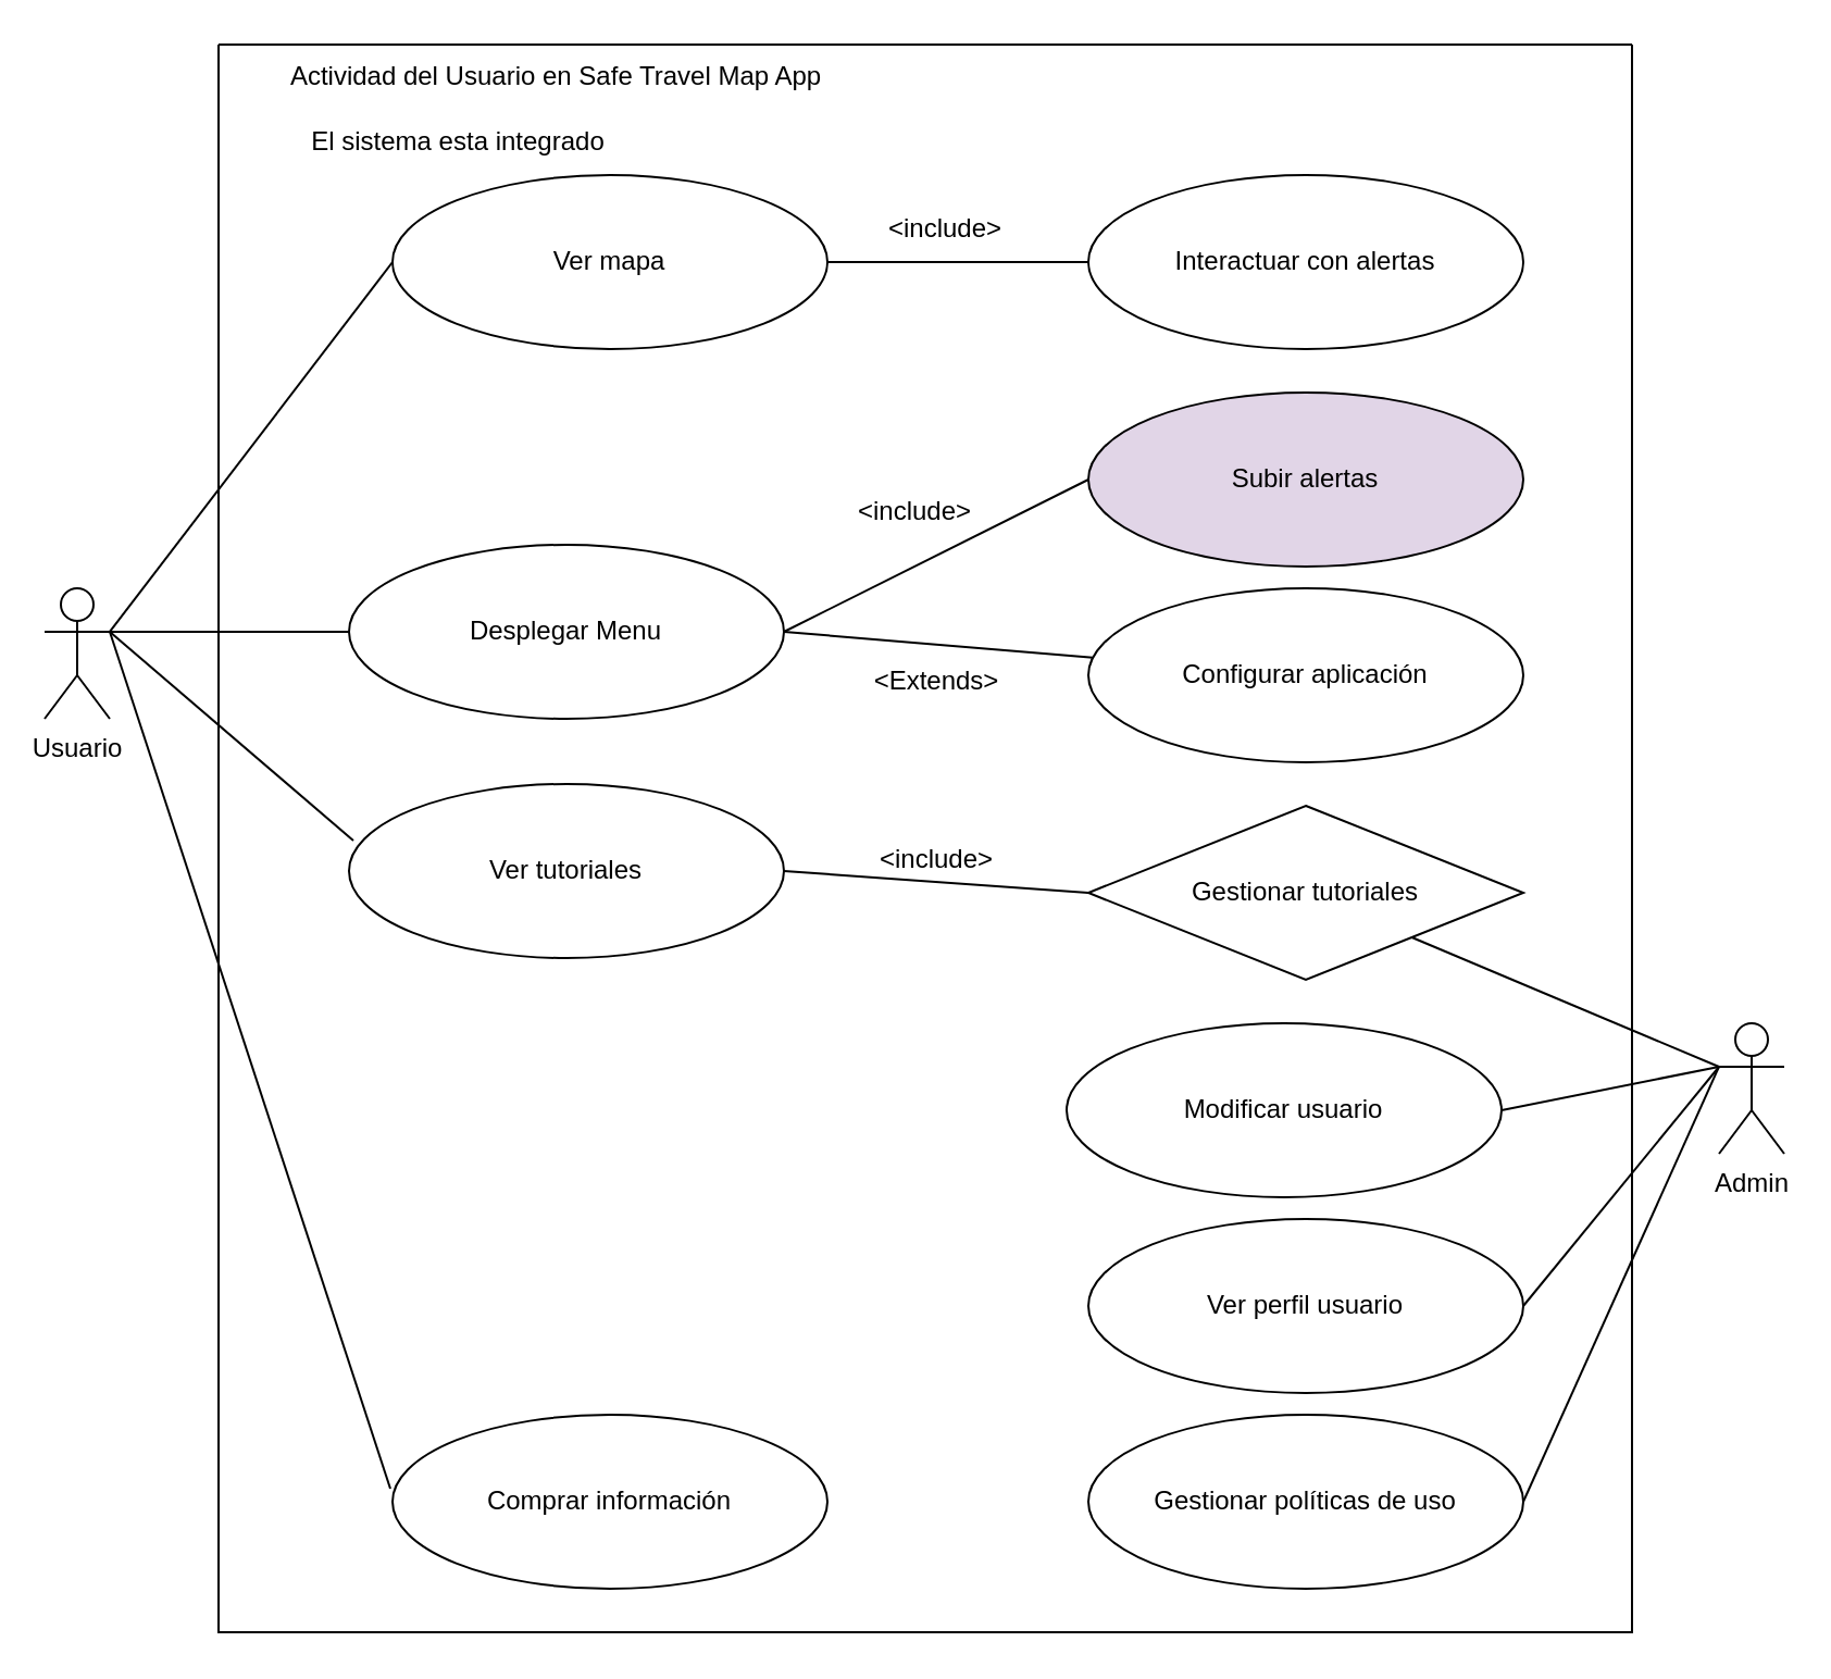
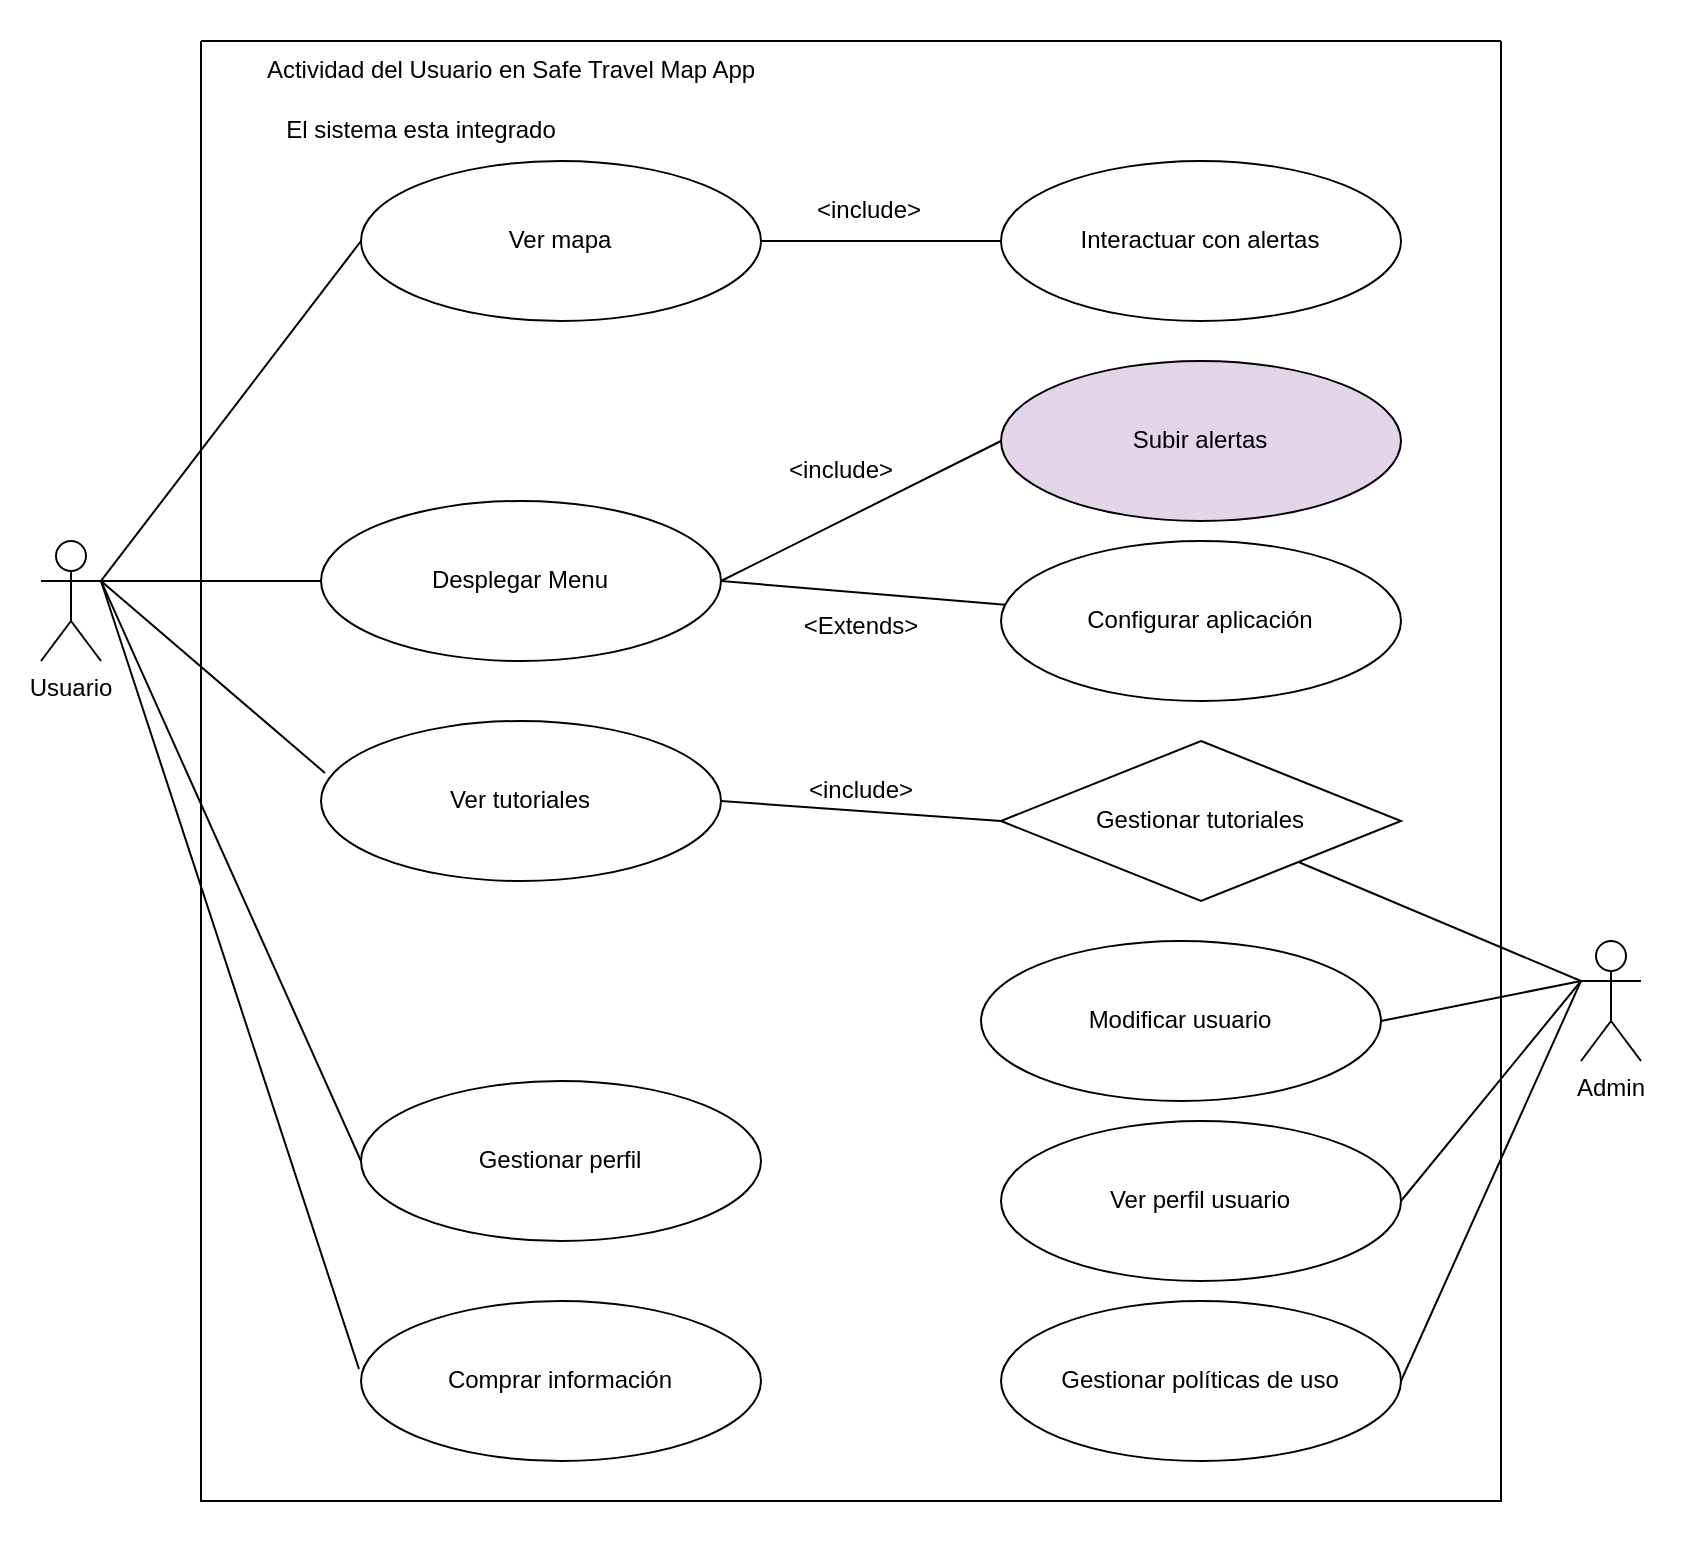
  <mxCell id="0" />
  <mxCell id="1" parent="0" />
  <mxCell id="2" value="Admin" style="shape=umlActor;verticalLabelPosition=bottom;verticalAlign=top;html=1;outlineConnect=0;" parent="1" vertex="1"><mxGeometry x="790" y="470" width="30" height="60" as="geometry" /></mxCell>
  <mxCell id="3" value="Ver mapa" style="ellipse;whiteSpace=wrap;html=1;" parent="1" vertex="1"><mxGeometry x="180" y="80" width="200" height="80" as="geometry" /></mxCell>
  <mxCell id="4" value="Desplegar Menu" style="ellipse;whiteSpace=wrap;html=1;" parent="1" vertex="1"><mxGeometry x="160" y="250" width="200" height="80" as="geometry" /></mxCell>
  <mxCell id="5" value="Interactuar con alertas" style="ellipse;whiteSpace=wrap;html=1;" parent="1" vertex="1"><mxGeometry x="500" y="80" width="200" height="80" as="geometry" /></mxCell>
  <mxCell id="6" value="" style="endArrow=none;html=1;rounded=0;exitX=1;exitY=0.333;exitDx=0;exitDy=0;exitPerimeter=0;entryX=0;entryY=0.5;entryDx=0;entryDy=0;" parent="1" source="31" target="3" edge="1"><mxGeometry width="50" height="50" relative="1" as="geometry"><mxPoint x="410" y="470" as="sourcePoint" /><mxPoint x="460" y="420" as="targetPoint" /></mxGeometry></mxCell>
  <mxCell id="7" value="" style="endArrow=none;html=1;rounded=0;exitX=1;exitY=0.5;exitDx=0;exitDy=0;" parent="1" source="3" target="5" edge="1"><mxGeometry width="50" height="50" relative="1" as="geometry"><mxPoint x="410" y="470" as="sourcePoint" /><mxPoint x="460" y="420" as="targetPoint" /></mxGeometry></mxCell>
  <mxCell id="8" value="" style="endArrow=none;html=1;rounded=0;exitX=1;exitY=0.333;exitDx=0;exitDy=0;exitPerimeter=0;entryX=0;entryY=0.5;entryDx=0;entryDy=0;" parent="1" source="31" target="4" edge="1"><mxGeometry width="50" height="50" relative="1" as="geometry"><mxPoint x="410" y="470" as="sourcePoint" /><mxPoint x="460" y="420" as="targetPoint" /></mxGeometry></mxCell>
  <mxCell id="9" value="" style="endArrow=none;html=1;rounded=0;entryX=-0.005;entryY=0.425;entryDx=0;entryDy=0;entryPerimeter=0;exitX=1;exitY=0.333;exitDx=0;exitDy=0;exitPerimeter=0;" parent="1" source="31" target="26" edge="1"><mxGeometry width="50" height="50" relative="1" as="geometry"><mxPoint x="40" y="290" as="sourcePoint" /><mxPoint x="460" y="420" as="targetPoint" /></mxGeometry></mxCell>
  <mxCell id="10" value="" style="endArrow=none;html=1;rounded=0;entryX=0;entryY=0.333;entryDx=0;entryDy=0;entryPerimeter=0;exitX=1;exitY=0.5;exitDx=0;exitDy=0;" parent="1" source="30" target="2" edge="1"><mxGeometry width="50" height="50" relative="1" as="geometry"><mxPoint x="410" y="470" as="sourcePoint" /><mxPoint x="460" y="420" as="targetPoint" /></mxGeometry></mxCell>
  <mxCell id="11" value="" style="endArrow=none;html=1;rounded=0;entryX=0;entryY=0.333;entryDx=0;entryDy=0;entryPerimeter=0;exitX=1;exitY=0.5;exitDx=0;exitDy=0;" parent="1" source="23" target="2" edge="1"><mxGeometry width="50" height="50" relative="1" as="geometry"><mxPoint x="410" y="470" as="sourcePoint" /><mxPoint x="460" y="420" as="targetPoint" /></mxGeometry></mxCell>
  <mxCell id="12" value="&amp;lt;include&amp;gt;" style="text;html=1;align=center;verticalAlign=middle;resizable=0;points=[];autosize=1;strokeColor=none;fillColor=none;" parent="1" vertex="1"><mxGeometry x="394" y="90" width="80" height="30" as="geometry" /></mxCell>
  <mxCell id="13" value="Subir alertas" style="ellipse;whiteSpace=wrap;html=1;fillColor=#e1d5e7;" parent="1" vertex="1"><mxGeometry x="500" y="180" width="200" height="80" as="geometry" /></mxCell>
  <mxCell id="14" value="Configurar aplicación" style="ellipse;whiteSpace=wrap;html=1;" parent="1" vertex="1"><mxGeometry x="500" y="270" width="200" height="80" as="geometry" /></mxCell>
  <mxCell id="15" value="" style="endArrow=none;html=1;rounded=0;exitX=1;exitY=0.5;exitDx=0;exitDy=0;entryX=0;entryY=0.5;entryDx=0;entryDy=0;" parent="1" source="4" target="13" edge="1"><mxGeometry width="50" height="50" relative="1" as="geometry"><mxPoint x="410" y="440" as="sourcePoint" /><mxPoint x="460" y="390" as="targetPoint" /></mxGeometry></mxCell>
  <mxCell id="16" value="" style="endArrow=none;html=1;rounded=0;exitX=1;exitY=0.5;exitDx=0;exitDy=0;" parent="1" source="4" target="14" edge="1"><mxGeometry width="50" height="50" relative="1" as="geometry"><mxPoint x="410" y="440" as="sourcePoint" /><mxPoint x="460" y="390" as="targetPoint" /></mxGeometry></mxCell>
  <mxCell id="17" value="&amp;lt;include&amp;gt;" style="text;html=1;align=center;verticalAlign=middle;resizable=0;points=[];autosize=1;strokeColor=none;fillColor=none;" parent="1" vertex="1"><mxGeometry x="380" y="220" width="80" height="30" as="geometry" /></mxCell>
  <mxCell id="18" value="&amp;lt;Extends&amp;gt;" style="text;html=1;align=center;verticalAlign=middle;resizable=0;points=[];autosize=1;strokeColor=none;fillColor=none;" parent="1" vertex="1"><mxGeometry x="390" y="298" width="80" height="30" as="geometry" /></mxCell>
  <mxCell id="19" value="" style="swimlane;startSize=0;" parent="1" vertex="1"><mxGeometry x="100" y="20" width="650" height="730" as="geometry" /></mxCell>
  <mxCell id="20" value="El sistema esta integrado" style="text;html=1;align=center;verticalAlign=middle;resizable=0;points=[];autosize=1;strokeColor=none;fillColor=none;" parent="19" vertex="1"><mxGeometry x="30" y="30" width="160" height="30" as="geometry" /></mxCell>
  <mxCell id="21" value="Actividad del Usuario en Safe Travel Map App" style="text;html=1;align=center;verticalAlign=middle;resizable=0;points=[];autosize=1;strokeColor=none;fillColor=none;" parent="19" vertex="1"><mxGeometry x="20" width="270" height="30" as="geometry" /></mxCell>
+ <mxCell id="22" value="Gestionar perfil" style="ellipse;whiteSpace=wrap;html=1;" parent="19" vertex="1"><mxGeometry x="80" y="520" width="200" height="80" as="geometry" /></mxCell>
  <mxCell id="23" value="Gestionar políticas de uso" style="ellipse;whiteSpace=wrap;html=1;" parent="19" vertex="1"><mxGeometry x="400" y="630" width="200" height="80" as="geometry" /></mxCell>
  <mxCell id="24" value="Ver perfil usuario" style="ellipse;whiteSpace=wrap;html=1;" parent="19" vertex="1"><mxGeometry x="400" y="540" width="200" height="80" as="geometry" /></mxCell>
  <mxCell id="25" value="Gestionar tutoriales" style="rhombus;whiteSpace=wrap;html=1;" vertex="1" parent="19"><mxGeometry x="400" y="350" width="200" height="80" as="geometry" /></mxCell>
  <mxCell id="26" value="Comprar&amp;nbsp;información " style="ellipse;whiteSpace=wrap;html=1;" parent="19" vertex="1"><mxGeometry x="80" y="630" width="200" height="80" as="geometry" /></mxCell>
  <mxCell id="27" value="Ver tutoriales" style="ellipse;whiteSpace=wrap;html=1;" vertex="1" parent="19"><mxGeometry x="60" y="340" width="200" height="80" as="geometry" /></mxCell>
  <mxCell id="28" value="" style="endArrow=none;html=1;rounded=0;entryX=0;entryY=0.5;entryDx=0;entryDy=0;exitX=1;exitY=0.5;exitDx=0;exitDy=0;" edge="1" parent="19" source="27" target="25"><mxGeometry width="50" height="50" relative="1" as="geometry"><mxPoint x="268" y="370" as="sourcePoint" /><mxPoint x="390" y="446" as="targetPoint" /></mxGeometry></mxCell>
  <mxCell id="29" value="&amp;lt;include&amp;gt;" style="text;html=1;align=center;verticalAlign=middle;resizable=0;points=[];autosize=1;strokeColor=none;fillColor=none;" vertex="1" parent="19"><mxGeometry x="290" y="360" width="80" height="30" as="geometry" /></mxCell>
  <mxCell id="30" value="Modificar usuario" style="ellipse;whiteSpace=wrap;html=1;" parent="19" vertex="1"><mxGeometry x="390" y="450" width="200" height="80" as="geometry" /></mxCell>
  <mxCell id="31" value="Usuario" style="shape=umlActor;verticalLabelPosition=bottom;verticalAlign=top;html=1;outlineConnect=0;" parent="1" vertex="1"><mxGeometry y="270" width="30" height="60" as="geometry" x="20" /></mxCell>
+ <mxCell id="32" value="" style="endArrow=none;html=1;rounded=0;exitX=1;exitY=0.333;exitDx=0;exitDy=0;exitPerimeter=0;entryX=0;entryY=0.5;entryDx=0;entryDy=0;" parent="1" source="31" target="22" edge="1"><mxGeometry width="50" height="50" relative="1" as="geometry"><mxPoint x="410" y="360" as="sourcePoint" /><mxPoint x="460" y="310" as="targetPoint" /></mxGeometry></mxCell>
  <mxCell id="33" value="" style="endArrow=none;html=1;rounded=0;exitX=1;exitY=0.5;exitDx=0;exitDy=0;" parent="1" source="24" edge="1"><mxGeometry width="50" height="50" relative="1" as="geometry"><mxPoint x="410" y="360" as="sourcePoint" /><mxPoint x="790" y="490" as="targetPoint" /></mxGeometry></mxCell>
  <mxCell id="34" value="" style="endArrow=none;html=1;rounded=0;entryX=0;entryY=0.333;entryDx=0;entryDy=0;entryPerimeter=0;" edge="1" parent="1" source="25" target="2"><mxGeometry width="50" height="50" relative="1" as="geometry"><mxPoint x="700" y="420" as="sourcePoint" /><mxPoint x="800" y="500" as="targetPoint" /></mxGeometry></mxCell>
  <mxCell id="35" value="" style="endArrow=none;html=1;rounded=0;entryX=0.01;entryY=0.325;entryDx=0;entryDy=0;entryPerimeter=0;" edge="1" parent="1" target="27"><mxGeometry width="50" height="50" relative="1" as="geometry"><mxPoint x="50" y="290" as="sourcePoint" /><mxPoint x="170" y="300" as="targetPoint" /></mxGeometry></mxCell>
